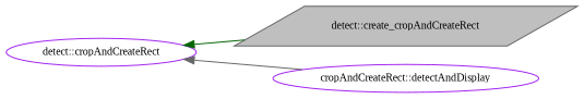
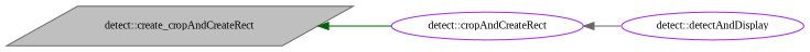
  digraph {
    fontname="Liberation Serif"
    rankdir=LR
    node [color=purple fillcolor=white fontname="Liberation Serif" fontsize=10 shape=ellipse style=filled]
    edge [dir=back fontname="Liberation Serif" fontsize=10 labelfontname=Helvetica labelfontsize=10 style=solid]
    n1 [color=gray40 fillcolor=grey75 fontcolor=black height=0.2 label="detect::create_cropAndCreateRect" shape=parallelogram width=0.4]
    n2 [height=0.2 label="detect::cropAndCreateRect" width=0.4]
-   n3 [height=0.2 label="cropAndCreateRect::detectAndDisplay" width=0.4]
-   n2 -> n1 [color=darkgreen]
+   n3 [height=0.2 label="detect::detectAndDisplay" width=0.4]
+   n1 -> n2 [color=darkgreen]
    n2 -> n3 [color=gray40]
  }
